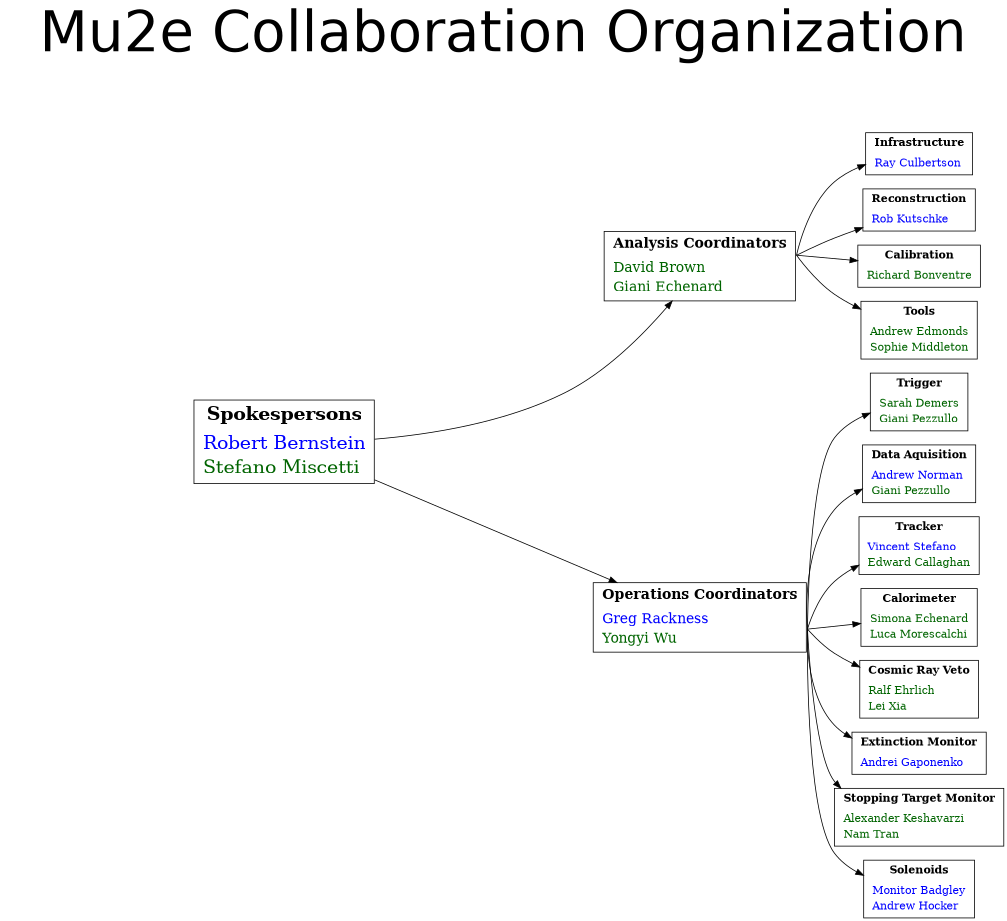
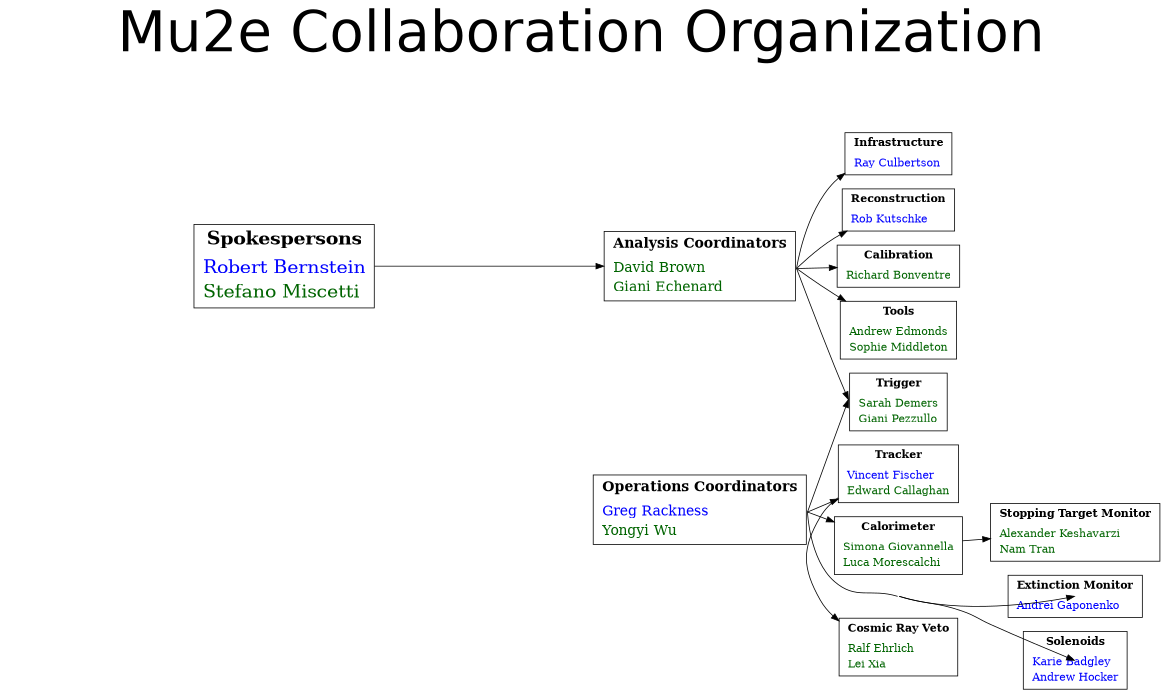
  digraph {
    concentrate=true
    fontname=Helvetica
    fontsize=72
    label="Mu2e Collaboration Organization\n    "
    labelloc=t
    ordering=out
    rankdir=LR
    node [color=black fontsize=14 peripheries=1 shape=box]
    edge [samehead=Analysis sametail=Analysis]
    n1 [fontsize=24 label=<<table border="0" cellborder="0" cellspacing="1">                   <tr><td align="center"><b>Spokespersons</b></td></tr>                   <tr><td align="center"></td></tr>                   <tr><td align="left"><font color="blue" >Robert Bernstein</font></td></tr>                   <tr><td align="left"><font color="darkgreen">Stefano Miscetti</font></td></tr>                   </table>>]
    dummy [style=invisible width=10 color="" fontsize="" peripheries="" shape=""]
    n3 [fontsize=18 label=<<table border="0" cellborder="0" cellspacing="1">                           <tr><td align="center"><b>Analysis Coordinators</b></td></tr>                           <tr><td align="center"></td></tr>                           <tr><td align="left"><font color="darkgreen">David Brown</font></td></tr>                           <tr><td align="left"><font color="darkgreen">Giani Echenard</font></td></tr>                           </table>>]
    n4 [fontsize=18 label=<<table border="0" cellborder="0" cellspacing="1">                             <tr><td align="center"><b>Operations Coordinators</b></td></tr>                             <tr><td align="center"></td></tr>                             <tr><td align="left"><font color="blue">Greg Rackness</font></td></tr>                             <tr><td align="left"><font color="darkgreen">Yongyi Wu</font></td></tr>                             </table>>]
    n5 [label=<<table border="0" cellborder="0" cellspacing="1">                    <tr><td align="center"><b>Infrastructure</b></td></tr>                    <tr><td align="center"></td></tr>                    <tr><td align="left"><font color="blue">Ray Culbertson</font></td></tr>                    </table>>]
    n6 [label=<<table border="0" cellborder="0" cellspacing="1">                    <tr><td align="center"><b>Reconstruction</b></td></tr>                    <tr><td align="center"></td></tr>                    <tr><td align="left"><font color="blue">Rob Kutschke</font></td></tr>                    </table>>]
    n7 [label=<<table border="0" cellborder="0" cellspacing="1">                 <tr><td align="center"><b>Calibration</b></td></tr>                 <tr><td align="center"></td></tr>                 <tr><td align="left"><font color="darkgreen">Richard Bonventre</font></td></tr>                 </table>>]
    n8 [label=<<table border="0" cellborder="0" cellspacing="1">           <tr><td align="center"><b>Tools</b></td></tr>           <tr><td align="center"></td></tr>           <tr><td align="left"><font color="darkgreen">Andrew Edmonds</font></td></tr>           <tr><td align="left"><font color="darkgreen">Sophie Middleton</font></td></tr>           </table>>]
    n9 [label=<<table border="0" cellborder="0" cellspacing="1">             <tr><td align="center"><b>Trigger</b></td></tr>             <tr><td align="center"></td></tr>             <tr><td align="left"><font color="darkgreen">Sarah Demers</font></td></tr>             <tr><td align="left"><font color="darkgreen">Giani Pezzullo</font></td></tr>             </table>>]
-   n10 [label=<<table border="0" cellborder="0" cellspacing="1">                     <tr><td align="center"><b>Data Aquisition</b></td></tr>                     <tr><td align="center"></td></tr>                     <tr><td align="left"><font color="blue">Andrew Norman</font></td></tr>                     <tr><td align="left"><font color="darkgreen">Giani Pezzullo</font></td></tr>                     </table>>]
-   n11 [label=<<table border="0" cellborder="0" cellspacing="1">             <tr><td align="center"><b>Tracker</b></td></tr>             <tr><td align="center"></td></tr>             <tr><td align="left"><font color="blue">Vincent Stefano</font></td></tr>             <tr><td align="left"><font color="darkgreen">Edward Callaghan</font></td></tr>             </table>>]
-   n12 [label=<<table border="0" cellborder="0" cellspacing="1">                 <tr><td align="center"><b>Calorimeter</b></td></tr>                 <tr><td align="center"></td></tr>                 <tr><td align="left"><font color="darkgreen">Simona Echenard</font></td></tr>                 <tr><td align="left"><font color="darkgreen">Luca Morescalchi</font></td></tr>                 </table>>]
+   n11 [label=<<table border="0" cellborder="0" cellspacing="1">             <tr><td align="center"><b>Tracker</b></td></tr>             <tr><td align="center"></td></tr>             <tr><td align="left"><font color="blue">Vincent Fischer</font></td></tr>             <tr><td align="left"><font color="darkgreen">Edward Callaghan</font></td></tr>             </table>>]
+   n12 [label=<<table border="0" cellborder="0" cellspacing="1">                 <tr><td align="center"><b>Calorimeter</b></td></tr>                 <tr><td align="center"></td></tr>                 <tr><td align="left"><font color="darkgreen">Simona Giovannella</font></td></tr>                 <tr><td align="left"><font color="darkgreen">Luca Morescalchi</font></td></tr>                 </table>>]
    n13 [label=<<table border="0" cellborder="0" cellspacing="1">                     <tr><td align="center"><b>Cosmic Ray Veto</b></td></tr>                     <tr><td align="center"></td></tr>                     <tr><td align="left"><font color="darkgreen">Ralf Ehrlich</font></td></tr>                     <tr><td align="left"><font color="darkgreen">Lei Xia</font></td></tr>                     </table>>]
    n14 [label=<<table border="0" cellborder="0" cellspacing="1">                        <tr><td align="center"><b>Extinction Monitor</b></td></tr>                        <tr><td align="center"></td></tr>                        <tr><td align="left"><font color="blue">Andrei Gaponenko</font></td></tr>                        </table>>]
    n15 [label=<<table border="0" cellborder="0" cellspacing="1">                             <tr><td align="center"><b>Stopping Target Monitor</b></td></tr>                             <tr><td align="center"></td></tr>                             <tr><td align="left"><font color="darkgreen">Alexander Keshavarzi</font></td></tr>                             <tr><td align="left"><font color="darkgreen">Nam Tran</font></td></tr>                             </table>>]
-   n16 [label=<<table border="0" cellborder="0" cellspacing="1">               <tr><td align="center"><b>Solenoids</b></td></tr>               <tr><td align="center"></td></tr>               <tr><td align="left"><font color="blue">Monitor Badgley</font></td></tr>               <tr><td align="left"><font color="blue">Andrew Hocker</font></td></tr>               </table>>]
+   n16 [label=<<table border="0" cellborder="0" cellspacing="1">               <tr><td align="center"><b>Solenoids</b></td></tr>               <tr><td align="center"></td></tr>               <tr><td align="left"><font color="blue">Karie Badgley</font></td></tr>               <tr><td align="left"><font color="blue">Andrew Hocker</font></td></tr>               </table>>]
    subgraph sub_1 {
      rank=same
      n1
      dummy
    }
    subgraph sub_2 {
      rank=same
      n3
      n4
    }
    subgraph sub_3 {
      rank=same
      n5
      n6
      n7
      n8
      n9
-     n10
      n11
      n12
      n13
    }
    subgraph sub_4 {
      rank=same
      n14
      n15
      n16
    }
    n1 -> n3 [samehead="" sametail=""]
-   n1 -> n4 [samehead="" sametail=""]
    n3 -> n5
    n3 -> n6
    n3 -> n7
    n3 -> n8
+   n3 -> n9
    n4 -> n9
-   n4 -> n10
    n4 -> n11
    n4 -> n12
-   n4 -> n13
+   n11 -> n13
    n4 -> n14
-   n4 -> n15
+   n12 -> n15
    n4 -> n16
  }
